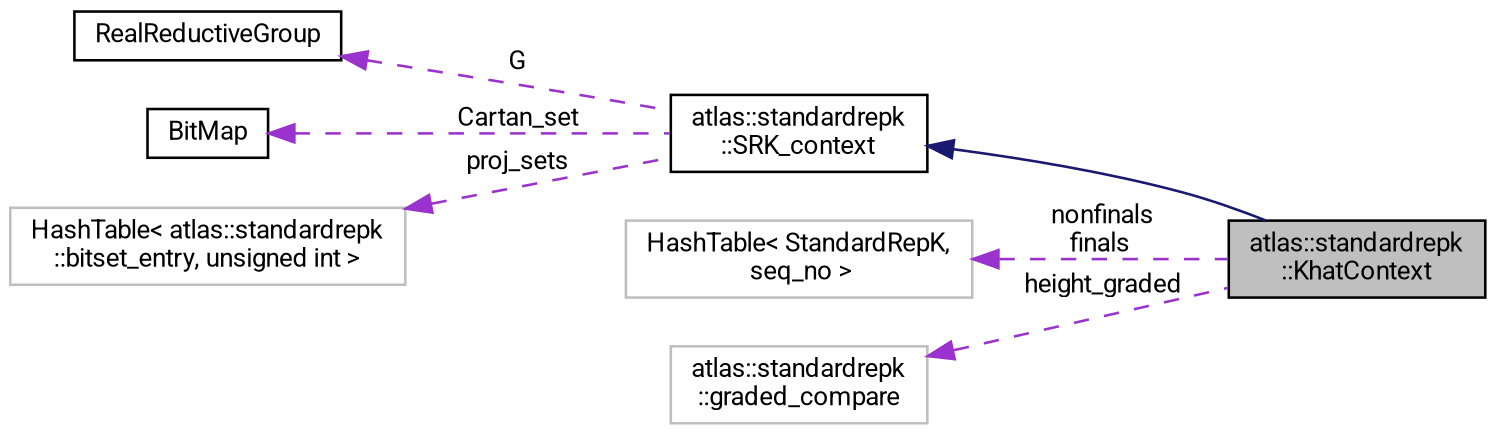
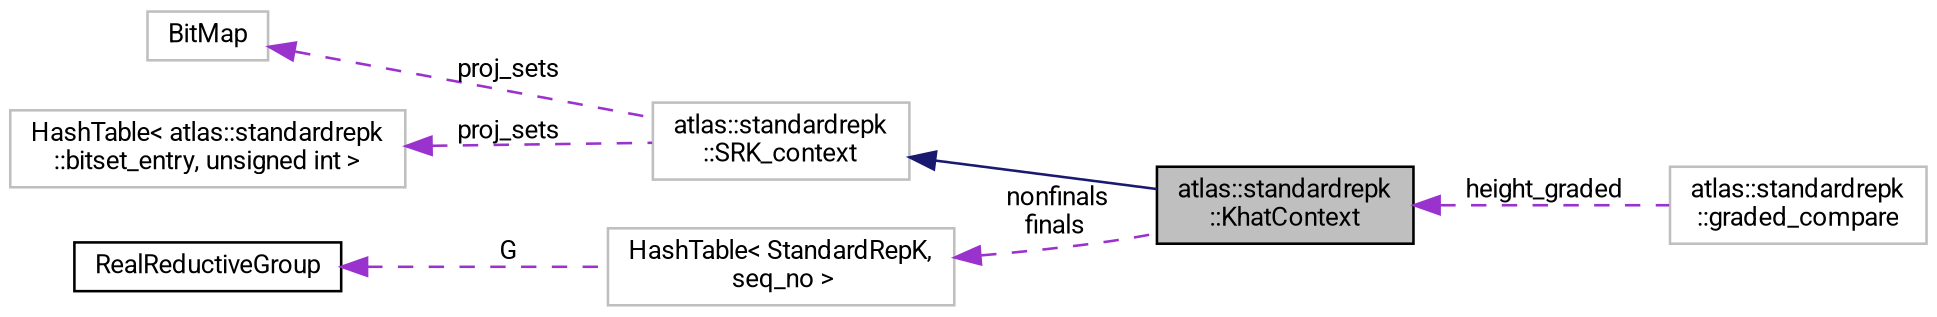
  digraph {
    fontname=Roboto
    rankdir=LR
    node [color=grey75 fillcolor=white fontname=Roboto fontsize=10 shape=record style=filled]
    edge [color=darkorchid3 dir=back fontname=Roboto fontsize=10 labelfontname=Helvetica labelfontsize=10 style=dashed]
    n1 [color=black fillcolor=grey75 fontcolor=black height=0.2 label="atlas::standardrepk\l::KhatContext" width=0.4]
-   n2 [color=black height=0.2 label="atlas::standardrepk\l::SRK_context" width=0.4]
+   n2 [height=0.2 label="atlas::standardrepk\l::SRK_context" width=0.4]
    n3 [color=black height=0.2 label=RealReductiveGroup width=0.4]
-   n4 [color=black height=0.2 label=BitMap width=0.4]
+   n4 [height=0.2 label=BitMap width=0.4]
    n5 [height=0.2 label="HashTable\< atlas::standardrepk\l::bitset_entry, unsigned int \>" width=0.4]
    n6 [height=0.2 label="HashTable\< StandardRepK,\l seq_no \>" width=0.4]
    n7 [height=0.2 label="atlas::standardrepk\l::graded_compare" width=0.4]
    n2 -> n1 [color=midnightblue style=solid]
-   n3 -> n2 [label=" G"]
-   n4 -> n2 [label=" Cartan_set"]
+   n3 -> n6 [label=" G"]
+   n4 -> n2 [label=" proj_sets"]
    n5 -> n2 [label=" proj_sets"]
    n6 -> n1 [label=" nonfinals\nfinals"]
-   n7 -> n1 [label=" height_graded"]
+   n1 -> n7 [label=" height_graded"]
  }
